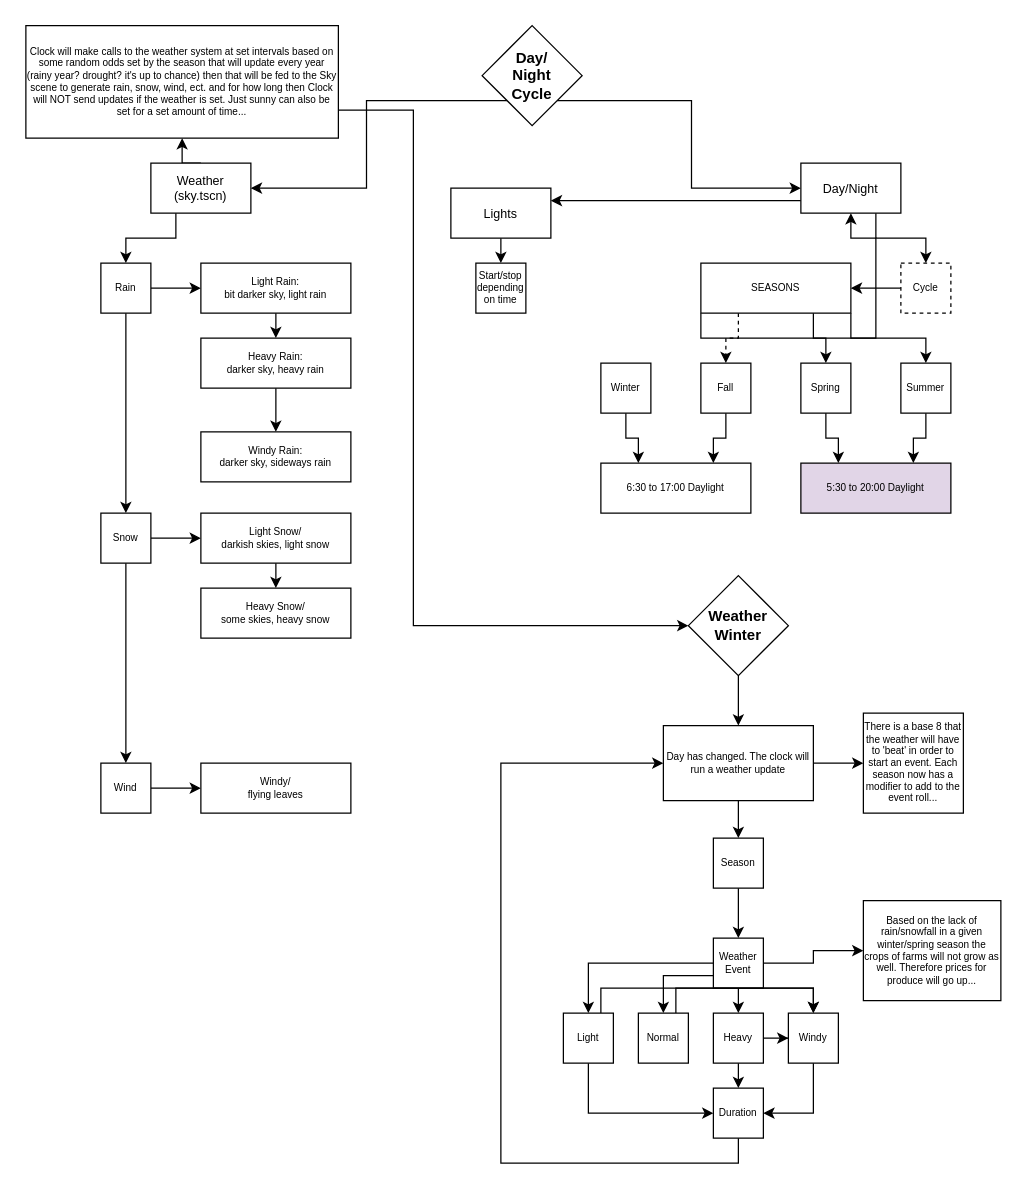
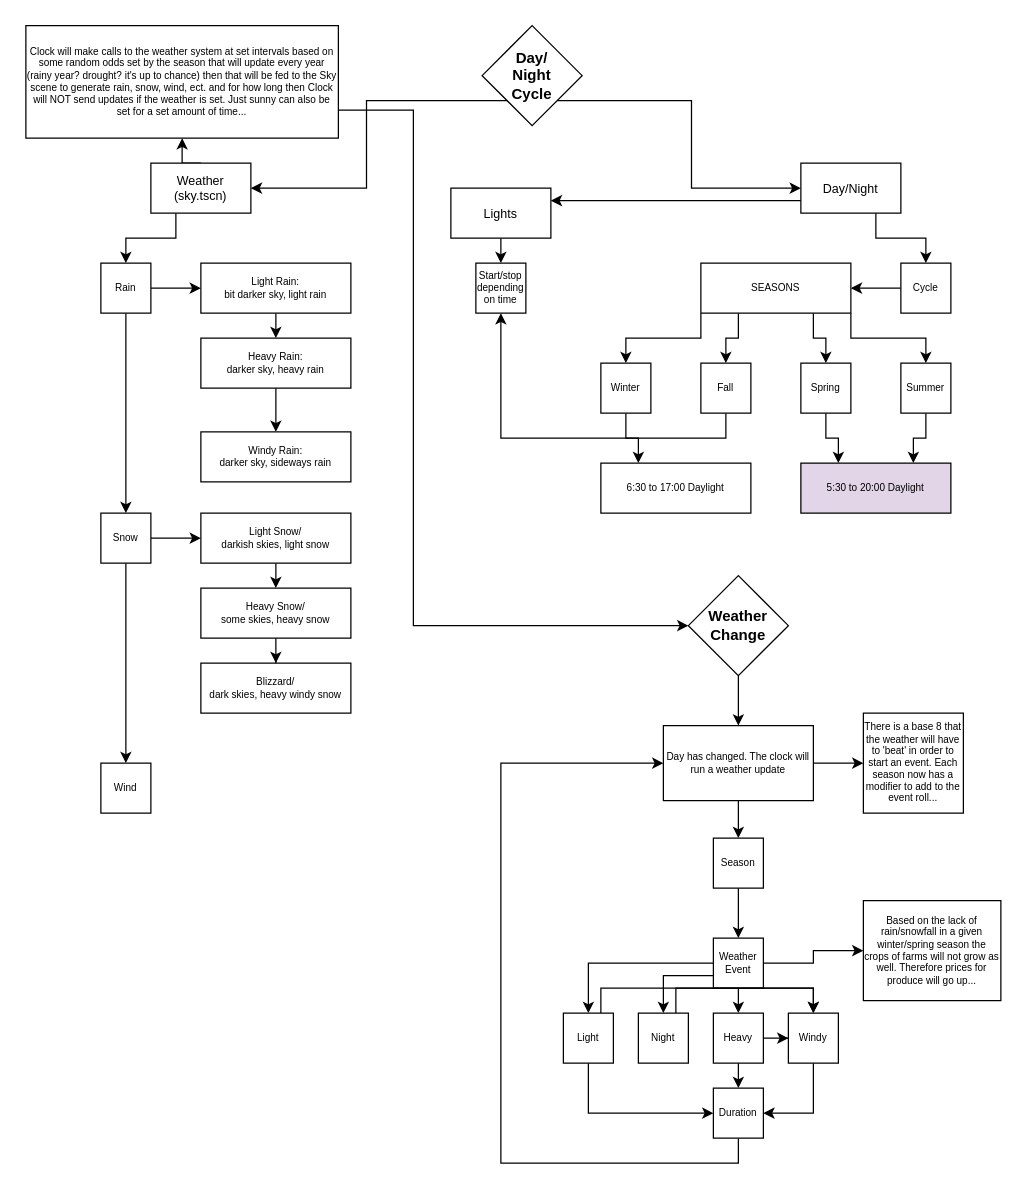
  <mxCell id="0" />
  <mxCell id="1" parent="0" />
  <mxCell id="2" style="edgeStyle=orthogonalEdgeStyle;rounded=0;orthogonalLoop=1;jettySize=auto;html=1;exitX=0;exitY=1;exitDx=0;exitDy=0;entryX=1;entryY=0.5;entryDx=0;entryDy=0;" parent="1" source="4" target="7" edge="1"><mxGeometry relative="1" as="geometry" /></mxCell>
  <mxCell id="3" style="edgeStyle=orthogonalEdgeStyle;rounded=0;orthogonalLoop=1;jettySize=auto;html=1;exitX=1;exitY=1;exitDx=0;exitDy=0;entryX=0;entryY=0.5;entryDx=0;entryDy=0;" parent="1" source="4" target="10" edge="1"><mxGeometry relative="1" as="geometry" /></mxCell>
  <mxCell id="4" value="Day/&lt;br&gt;Night&lt;br&gt;Cycle" style="rhombus;whiteSpace=wrap;html=1;fontStyle=1" parent="1" vertex="1"><mxGeometry x="385" y="20" width="80" height="80" as="geometry" /></mxCell>
  <mxCell id="5" style="edgeStyle=orthogonalEdgeStyle;rounded=0;orthogonalLoop=1;jettySize=auto;html=1;exitX=0.25;exitY=1;exitDx=0;exitDy=0;entryX=0.5;entryY=0;entryDx=0;entryDy=0;" parent="1" source="7" target="13" edge="1"><mxGeometry relative="1" as="geometry" /></mxCell>
  <mxCell id="6" style="edgeStyle=orthogonalEdgeStyle;rounded=0;orthogonalLoop=1;jettySize=auto;html=1;exitX=0.5;exitY=0;exitDx=0;exitDy=0;entryX=0.5;entryY=1;entryDx=0;entryDy=0;" parent="1" source="7" target="53" edge="1"><mxGeometry relative="1" as="geometry" /></mxCell>
  <mxCell id="7" value="Weather&lt;br&gt;(sky.tscn)" style="rounded=0;whiteSpace=wrap;html=1;fontSize=10;" parent="1" vertex="1"><mxGeometry x="120" y="130" width="80" height="40" as="geometry" /></mxCell>
  <mxCell id="8" style="edgeStyle=orthogonalEdgeStyle;rounded=0;orthogonalLoop=1;jettySize=auto;html=1;exitX=0.75;exitY=1;exitDx=0;exitDy=0;" parent="1" source="10" target="28" edge="1"><mxGeometry relative="1" as="geometry" /></mxCell>
  <mxCell id="9" style="edgeStyle=orthogonalEdgeStyle;rounded=0;orthogonalLoop=1;jettySize=auto;html=1;exitX=0;exitY=0.75;exitDx=0;exitDy=0;entryX=1;entryY=0.25;entryDx=0;entryDy=0;" parent="1" source="10" target="48" edge="1"><mxGeometry relative="1" as="geometry" /></mxCell>
  <mxCell id="10" value="Day/Night" style="rounded=0;whiteSpace=wrap;html=1;fontSize=10;" parent="1" vertex="1"><mxGeometry x="640" y="130" width="80" height="40" as="geometry" /></mxCell>
  <mxCell id="11" style="edgeStyle=orthogonalEdgeStyle;rounded=0;orthogonalLoop=1;jettySize=auto;html=1;entryX=0;entryY=0.5;entryDx=0;entryDy=0;" parent="1" source="13" target="15" edge="1"><mxGeometry relative="1" as="geometry" /></mxCell>
  <mxCell id="12" style="edgeStyle=orthogonalEdgeStyle;rounded=0;orthogonalLoop=1;jettySize=auto;html=1;exitX=0.5;exitY=1;exitDx=0;exitDy=0;entryX=0.5;entryY=0;entryDx=0;entryDy=0;" parent="1" source="13" target="18" edge="1"><mxGeometry relative="1" as="geometry" /></mxCell>
  <mxCell id="13" value="Rain" style="rounded=0;whiteSpace=wrap;html=1;fontSize=8;" parent="1" vertex="1"><mxGeometry x="80" y="210" width="40" height="40" as="geometry" /></mxCell>
  <mxCell id="14" style="edgeStyle=orthogonalEdgeStyle;rounded=0;orthogonalLoop=1;jettySize=auto;html=1;exitX=0.5;exitY=1;exitDx=0;exitDy=0;entryX=0.5;entryY=0;entryDx=0;entryDy=0;" parent="1" source="15" target="22" edge="1"><mxGeometry relative="1" as="geometry" /></mxCell>
  <mxCell id="15" value="Light Rain:&lt;br&gt;bit darker sky, light rain" style="rounded=0;whiteSpace=wrap;html=1;fontSize=8;" parent="1" vertex="1"><mxGeometry x="160" y="210" width="120" height="40" as="geometry" /></mxCell>
  <mxCell id="16" style="edgeStyle=orthogonalEdgeStyle;rounded=0;orthogonalLoop=1;jettySize=auto;html=1;exitX=1;exitY=0.5;exitDx=0;exitDy=0;entryX=0;entryY=0.5;entryDx=0;entryDy=0;" parent="1" source="18" target="20" edge="1"><mxGeometry relative="1" as="geometry" /></mxCell>
  <mxCell id="17" style="edgeStyle=orthogonalEdgeStyle;rounded=0;orthogonalLoop=1;jettySize=auto;html=1;exitX=0.5;exitY=1;exitDx=0;exitDy=0;entryX=0.5;entryY=0;entryDx=0;entryDy=0;" parent="1" source="18" target="45" edge="1"><mxGeometry relative="1" as="geometry" /></mxCell>
  <mxCell id="18" value="Snow" style="rounded=0;whiteSpace=wrap;html=1;fontSize=8;" parent="1" vertex="1"><mxGeometry x="80" y="410" width="40" height="40" as="geometry" /></mxCell>
  <mxCell id="19" style="edgeStyle=orthogonalEdgeStyle;rounded=0;orthogonalLoop=1;jettySize=auto;html=1;exitX=0.5;exitY=1;exitDx=0;exitDy=0;entryX=0.5;entryY=0;entryDx=0;entryDy=0;" parent="1" source="20" target="25" edge="1"><mxGeometry relative="1" as="geometry" /></mxCell>
  <mxCell id="20" value="Light Snow/&lt;div&gt;darkish skies, light snow&lt;/div&gt;" style="rounded=0;whiteSpace=wrap;html=1;fontSize=8;" parent="1" vertex="1"><mxGeometry x="160" y="410" width="120" height="40" as="geometry" /></mxCell>
  <mxCell id="21" style="edgeStyle=orthogonalEdgeStyle;rounded=0;orthogonalLoop=1;jettySize=auto;html=1;exitX=0.5;exitY=1;exitDx=0;exitDy=0;entryX=0.5;entryY=0;entryDx=0;entryDy=0;" parent="1" source="22" target="23" edge="1"><mxGeometry relative="1" as="geometry" /></mxCell>
  <mxCell id="22" value="Heavy Rain:&lt;br&gt;darker sky, heavy rain" style="rounded=0;whiteSpace=wrap;html=1;fontSize=8;" parent="1" vertex="1"><mxGeometry x="160" y="270" width="120" height="40" as="geometry" /></mxCell>
  <mxCell id="23" value="Windy Rain:&lt;br&gt;darker sky, sideways rain" style="rounded=0;whiteSpace=wrap;html=1;fontSize=8;" parent="1" vertex="1"><mxGeometry x="160" y="345" width="120" height="40" as="geometry" /></mxCell>
+ <mxCell id="24" style="edgeStyle=orthogonalEdgeStyle;rounded=0;orthogonalLoop=1;jettySize=auto;html=1;entryX=0.5;entryY=0;entryDx=0;entryDy=0;" parent="1" source="25" target="26" edge="1"><mxGeometry relative="1" as="geometry" /></mxCell>
  <mxCell id="25" value="Heavy Snow/&lt;div&gt;some skies, heavy snow&lt;/div&gt;" style="rounded=0;whiteSpace=wrap;html=1;fontSize=8;" parent="1" vertex="1"><mxGeometry x="160" y="470" width="120" height="40" as="geometry" /></mxCell>
+ <mxCell id="26" value="Blizzard/&lt;div&gt;dark skies, heavy windy snow&lt;/div&gt;" style="rounded=0;whiteSpace=wrap;html=1;fontSize=8;" parent="1" vertex="1"><mxGeometry x="160" y="530" width="120" height="40" as="geometry" /></mxCell>
  <mxCell id="27" style="edgeStyle=orthogonalEdgeStyle;rounded=0;orthogonalLoop=1;jettySize=auto;html=1;exitX=0;exitY=0.5;exitDx=0;exitDy=0;entryX=1;entryY=0.5;entryDx=0;entryDy=0;" parent="1" source="28" target="33" edge="1"><mxGeometry relative="1" as="geometry" /></mxCell>
- <mxCell id="28" value="Cycle" style="rounded=0;whiteSpace=wrap;html=1;fontSize=8;dashed=1;" parent="1" vertex="1"><mxGeometry x="720" y="210" width="40" height="40" as="geometry" /></mxCell>
- <mxCell id="29" style="edgeStyle=orthogonalEdgeStyle;rounded=0;orthogonalLoop=1;jettySize=auto;html=1;exitX=0;exitY=1;exitDx=0;exitDy=0;" parent="1" source="33" target="10" edge="1"><mxGeometry relative="1" as="geometry" /></mxCell>
- <mxCell id="30" style="edgeStyle=orthogonalEdgeStyle;rounded=0;orthogonalLoop=1;jettySize=auto;html=1;exitX=0.25;exitY=1;exitDx=0;exitDy=0;entryX=0.5;entryY=0;entryDx=0;entryDy=0;dashed=1;" parent="1" source="33" target="40" edge="1"><mxGeometry relative="1" as="geometry" /></mxCell>
+ <mxCell id="28" value="Cycle" style="rounded=0;whiteSpace=wrap;html=1;fontSize=8;" parent="1" vertex="1"><mxGeometry x="720" y="210" width="40" height="40" as="geometry" /></mxCell>
+ <mxCell id="29" style="edgeStyle=orthogonalEdgeStyle;rounded=0;orthogonalLoop=1;jettySize=auto;html=1;exitX=0;exitY=1;exitDx=0;exitDy=0;entryX=0.5;entryY=0;entryDx=0;entryDy=0;" parent="1" source="33" target="35" edge="1"><mxGeometry relative="1" as="geometry" /></mxCell>
+ <mxCell id="30" style="edgeStyle=orthogonalEdgeStyle;rounded=0;orthogonalLoop=1;jettySize=auto;html=1;exitX=0.25;exitY=1;exitDx=0;exitDy=0;entryX=0.5;entryY=0;entryDx=0;entryDy=0;" parent="1" source="33" target="40" edge="1"><mxGeometry relative="1" as="geometry" /></mxCell>
  <mxCell id="31" style="edgeStyle=orthogonalEdgeStyle;rounded=0;orthogonalLoop=1;jettySize=auto;html=1;exitX=0.75;exitY=1;exitDx=0;exitDy=0;entryX=0.5;entryY=0;entryDx=0;entryDy=0;" parent="1" source="33" target="36" edge="1"><mxGeometry relative="1" as="geometry" /></mxCell>
  <mxCell id="32" style="edgeStyle=orthogonalEdgeStyle;rounded=0;orthogonalLoop=1;jettySize=auto;html=1;exitX=1;exitY=1;exitDx=0;exitDy=0;" parent="1" source="33" target="38" edge="1"><mxGeometry relative="1" as="geometry" /></mxCell>
  <mxCell id="33" value="SEASONS" style="rounded=0;whiteSpace=wrap;html=1;fontSize=8;" parent="1" vertex="1"><mxGeometry x="560" y="210" width="120" height="40" as="geometry" /></mxCell>
  <mxCell id="34" style="edgeStyle=orthogonalEdgeStyle;rounded=0;orthogonalLoop=1;jettySize=auto;html=1;exitX=0.5;exitY=1;exitDx=0;exitDy=0;entryX=0.25;entryY=0;entryDx=0;entryDy=0;" parent="1" source="35" target="41" edge="1"><mxGeometry relative="1" as="geometry" /></mxCell>
  <mxCell id="35" value="Winter" style="rounded=0;whiteSpace=wrap;html=1;fontSize=8;" parent="1" vertex="1"><mxGeometry x="480" y="290" width="40" height="40" as="geometry" /></mxCell>
  <mxCell id="36" value="Spring" style="rounded=0;whiteSpace=wrap;html=1;fontSize=8;" parent="1" vertex="1"><mxGeometry x="640" y="290" width="40" height="40" as="geometry" /></mxCell>
  <mxCell id="37" style="edgeStyle=orthogonalEdgeStyle;rounded=0;orthogonalLoop=1;jettySize=auto;html=1;entryX=0.75;entryY=0;entryDx=0;entryDy=0;" parent="1" source="38" target="42" edge="1"><mxGeometry relative="1" as="geometry" /></mxCell>
  <mxCell id="38" value="Summer" style="rounded=0;whiteSpace=wrap;html=1;fontSize=8;" parent="1" vertex="1"><mxGeometry x="720" y="290" width="40" height="40" as="geometry" /></mxCell>
- <mxCell id="39" style="edgeStyle=orthogonalEdgeStyle;rounded=0;orthogonalLoop=1;jettySize=auto;html=1;exitX=0.5;exitY=1;exitDx=0;exitDy=0;entryX=0.75;entryY=0;entryDx=0;entryDy=0;" parent="1" source="40" target="41" edge="1"><mxGeometry relative="1" as="geometry" /></mxCell>
+ <mxCell id="39" style="edgeStyle=orthogonalEdgeStyle;rounded=0;orthogonalLoop=1;jettySize=auto;html=1;exitX=0.5;exitY=1;exitDx=0;exitDy=0;" parent="1" source="40" target="49" edge="1"><mxGeometry relative="1" as="geometry" /></mxCell>
  <mxCell id="40" value="Fall" style="rounded=0;whiteSpace=wrap;html=1;fontSize=8;" parent="1" vertex="1"><mxGeometry x="560" y="290" width="40" height="40" as="geometry" /></mxCell>
  <mxCell id="41" value="6:30 to 17:00 Daylight" style="rounded=0;whiteSpace=wrap;html=1;fontSize=8;" parent="1" vertex="1"><mxGeometry x="480" y="370" width="120" height="40" as="geometry" /></mxCell>
  <mxCell id="42" value="5:30 to 20:00 Daylight" style="rounded=0;whiteSpace=wrap;html=1;fontSize=8;fillColor=#e1d5e7;" parent="1" vertex="1"><mxGeometry x="640" y="370" width="120" height="40" as="geometry" /></mxCell>
  <mxCell id="43" style="edgeStyle=orthogonalEdgeStyle;rounded=0;orthogonalLoop=1;jettySize=auto;html=1;exitX=0.5;exitY=1;exitDx=0;exitDy=0;entryX=0.25;entryY=0;entryDx=0;entryDy=0;" parent="1" source="36" target="42" edge="1"><mxGeometry relative="1" as="geometry" /></mxCell>
- <mxCell id="44" style="edgeStyle=orthogonalEdgeStyle;rounded=0;orthogonalLoop=1;jettySize=auto;html=1;exitX=1;exitY=0.5;exitDx=0;exitDy=0;entryX=0;entryY=0.5;entryDx=0;entryDy=0;" parent="1" source="45" target="46" edge="1"><mxGeometry relative="1" as="geometry" /></mxCell>
  <mxCell id="45" value="Wind" style="rounded=0;whiteSpace=wrap;html=1;fontSize=8;" parent="1" vertex="1"><mxGeometry x="80" y="610" width="40" height="40" as="geometry" /></mxCell>
- <mxCell id="46" value="Windy/&lt;br&gt;flying leaves" style="rounded=0;whiteSpace=wrap;html=1;fontSize=8;" parent="1" vertex="1"><mxGeometry x="160" y="610" width="120" height="40" as="geometry" /></mxCell>
  <mxCell id="47" style="edgeStyle=orthogonalEdgeStyle;rounded=0;orthogonalLoop=1;jettySize=auto;html=1;exitX=0.5;exitY=1;exitDx=0;exitDy=0;entryX=0.5;entryY=0;entryDx=0;entryDy=0;" parent="1" source="48" target="49" edge="1"><mxGeometry relative="1" as="geometry" /></mxCell>
  <mxCell id="48" value="Lights" style="rounded=0;whiteSpace=wrap;html=1;fontSize=10;" parent="1" vertex="1"><mxGeometry x="360" y="150" width="80" height="40" as="geometry" /></mxCell>
  <mxCell id="49" value="Start/stop&lt;br&gt;depending on time" style="rounded=0;whiteSpace=wrap;html=1;fontSize=8;" parent="1" vertex="1"><mxGeometry x="380" y="210" width="40" height="40" as="geometry" /></mxCell>
  <mxCell id="50" style="edgeStyle=orthogonalEdgeStyle;rounded=0;orthogonalLoop=1;jettySize=auto;html=1;exitX=0.5;exitY=1;exitDx=0;exitDy=0;entryX=0.5;entryY=0;entryDx=0;entryDy=0;" parent="1" source="51" target="56" edge="1"><mxGeometry relative="1" as="geometry" /></mxCell>
- <mxCell id="51" value="Weather&lt;br&gt;Winter" style="rhombus;whiteSpace=wrap;html=1;fontStyle=1" parent="1" vertex="1"><mxGeometry x="550" y="460" width="80" height="80" as="geometry" /></mxCell>
+ <mxCell id="51" value="Weather&lt;br&gt;Change" style="rhombus;whiteSpace=wrap;html=1;fontStyle=1" parent="1" vertex="1"><mxGeometry x="550" y="460" width="80" height="80" as="geometry" /></mxCell>
  <mxCell id="52" style="edgeStyle=orthogonalEdgeStyle;rounded=0;orthogonalLoop=1;jettySize=auto;html=1;exitX=1;exitY=0.75;exitDx=0;exitDy=0;entryX=0;entryY=0.5;entryDx=0;entryDy=0;" parent="1" source="53" target="51" edge="1"><mxGeometry relative="1" as="geometry"><Array as="points"><mxPoint x="330" y="88" /><mxPoint x="330" y="500" /></Array></mxGeometry></mxCell>
  <mxCell id="53" value="Clock will make calls to the weather system at set intervals based on some random odds set by the season that will update every year (rainy year? drought? it's up to chance) then that will be fed to the Sky scene to generate rain, snow, wind, ect. and for how long then Clock will NOT send updates if the weather is set. Just sunny can also be set for a set amount of time..." style="rounded=0;whiteSpace=wrap;html=1;fontSize=8;" parent="1" vertex="1"><mxGeometry x="20" y="20" width="250" height="90" as="geometry" /></mxCell>
  <mxCell id="54" style="edgeStyle=orthogonalEdgeStyle;rounded=0;orthogonalLoop=1;jettySize=auto;html=1;exitX=0.5;exitY=1;exitDx=0;exitDy=0;entryX=0.5;entryY=0;entryDx=0;entryDy=0;" parent="1" source="56" target="58" edge="1"><mxGeometry relative="1" as="geometry" /></mxCell>
  <mxCell id="55" style="edgeStyle=orthogonalEdgeStyle;rounded=0;orthogonalLoop=1;jettySize=auto;html=1;exitX=1;exitY=0.5;exitDx=0;exitDy=0;entryX=0;entryY=0.5;entryDx=0;entryDy=0;" edge="1" parent="1" source="56" target="77"><mxGeometry relative="1" as="geometry" /></mxCell>
  <mxCell id="56" value="Day has changed. The clock will run a weather update" style="rounded=0;whiteSpace=wrap;html=1;fontSize=8;" parent="1" vertex="1"><mxGeometry x="530" y="580" width="120" height="60" as="geometry" /></mxCell>
  <mxCell id="57" style="edgeStyle=orthogonalEdgeStyle;rounded=0;orthogonalLoop=1;jettySize=auto;html=1;exitX=0.5;exitY=1;exitDx=0;exitDy=0;entryX=0.5;entryY=0;entryDx=0;entryDy=0;" parent="1" source="58" target="63" edge="1"><mxGeometry relative="1" as="geometry" /></mxCell>
  <mxCell id="58" value="Season" style="rounded=0;whiteSpace=wrap;html=1;fontSize=8;" parent="1" vertex="1"><mxGeometry x="570" y="670" width="40" height="40" as="geometry" /></mxCell>
  <mxCell id="59" style="edgeStyle=orthogonalEdgeStyle;rounded=0;orthogonalLoop=1;jettySize=auto;html=1;exitX=0.5;exitY=1;exitDx=0;exitDy=0;entryX=0.5;entryY=0;entryDx=0;entryDy=0;" parent="1" source="63" target="69" edge="1"><mxGeometry relative="1" as="geometry" /></mxCell>
  <mxCell id="60" style="edgeStyle=orthogonalEdgeStyle;rounded=0;orthogonalLoop=1;jettySize=auto;html=1;exitX=0;exitY=0.5;exitDx=0;exitDy=0;entryX=0.5;entryY=0;entryDx=0;entryDy=0;" parent="1" source="63" target="66" edge="1"><mxGeometry relative="1" as="geometry" /></mxCell>
  <mxCell id="61" style="edgeStyle=orthogonalEdgeStyle;rounded=0;orthogonalLoop=1;jettySize=auto;html=1;exitX=1;exitY=0.5;exitDx=0;exitDy=0;entryX=0;entryY=0.5;entryDx=0;entryDy=0;" edge="1" parent="1" source="63" target="74"><mxGeometry relative="1" as="geometry" /></mxCell>
  <mxCell id="62" style="edgeStyle=orthogonalEdgeStyle;rounded=0;orthogonalLoop=1;jettySize=auto;html=1;exitX=0;exitY=0.75;exitDx=0;exitDy=0;entryX=0.5;entryY=0;entryDx=0;entryDy=0;" edge="1" parent="1" source="63" target="76"><mxGeometry relative="1" as="geometry" /></mxCell>
  <mxCell id="63" value="Weather&lt;br&gt;Event" style="rounded=0;whiteSpace=wrap;html=1;fontSize=8;" parent="1" vertex="1"><mxGeometry x="570" y="750" width="40" height="40" as="geometry" /></mxCell>
  <mxCell id="64" style="edgeStyle=orthogonalEdgeStyle;rounded=0;orthogonalLoop=1;jettySize=auto;html=1;exitX=0.75;exitY=0;exitDx=0;exitDy=0;entryX=0.5;entryY=0;entryDx=0;entryDy=0;" parent="1" source="66" target="71" edge="1"><mxGeometry relative="1" as="geometry" /></mxCell>
  <mxCell id="65" style="edgeStyle=orthogonalEdgeStyle;rounded=0;orthogonalLoop=1;jettySize=auto;html=1;exitX=0.5;exitY=1;exitDx=0;exitDy=0;entryX=0;entryY=0.5;entryDx=0;entryDy=0;" parent="1" source="66" target="73" edge="1"><mxGeometry relative="1" as="geometry" /></mxCell>
  <mxCell id="66" value="Light" style="rounded=0;whiteSpace=wrap;html=1;fontSize=8;" parent="1" vertex="1"><mxGeometry x="450" y="810" width="40" height="40" as="geometry" /></mxCell>
  <mxCell id="67" style="edgeStyle=orthogonalEdgeStyle;rounded=0;orthogonalLoop=1;jettySize=auto;html=1;" parent="1" source="69" target="71" edge="1"><mxGeometry relative="1" as="geometry" /></mxCell>
  <mxCell id="68" style="edgeStyle=orthogonalEdgeStyle;rounded=0;orthogonalLoop=1;jettySize=auto;html=1;exitX=0.5;exitY=1;exitDx=0;exitDy=0;entryX=0.5;entryY=0;entryDx=0;entryDy=0;" parent="1" source="69" target="73" edge="1"><mxGeometry relative="1" as="geometry" /></mxCell>
  <mxCell id="69" value="Heavy" style="rounded=0;whiteSpace=wrap;html=1;fontSize=8;" parent="1" vertex="1"><mxGeometry x="570" y="810" width="40" height="40" as="geometry" /></mxCell>
  <mxCell id="70" style="edgeStyle=orthogonalEdgeStyle;rounded=0;orthogonalLoop=1;jettySize=auto;html=1;exitX=0.5;exitY=1;exitDx=0;exitDy=0;entryX=1;entryY=0.5;entryDx=0;entryDy=0;" parent="1" source="71" target="73" edge="1"><mxGeometry relative="1" as="geometry" /></mxCell>
  <mxCell id="71" value="Windy" style="rounded=0;whiteSpace=wrap;html=1;fontSize=8;" parent="1" vertex="1"><mxGeometry x="630" y="810" width="40" height="40" as="geometry" /></mxCell>
  <mxCell id="72" style="edgeStyle=orthogonalEdgeStyle;rounded=0;orthogonalLoop=1;jettySize=auto;html=1;exitX=0.5;exitY=1;exitDx=0;exitDy=0;entryX=0;entryY=0.5;entryDx=0;entryDy=0;" parent="1" source="73" target="56" edge="1"><mxGeometry relative="1" as="geometry"><Array as="points"><mxPoint x="590" y="930" /><mxPoint x="400" y="930" /><mxPoint x="400" y="610" /></Array></mxGeometry></mxCell>
  <mxCell id="73" value="Duration" style="rounded=0;whiteSpace=wrap;html=1;fontSize=8;" parent="1" vertex="1"><mxGeometry x="570" y="870" width="40" height="40" as="geometry" /></mxCell>
  <mxCell id="74" value="Based on the lack of rain/snowfall in a given winter/spring season the crops of farms will not grow as well. Therefore prices for produce will go up..." style="rounded=0;whiteSpace=wrap;html=1;fontSize=8;" vertex="1" parent="1"><mxGeometry x="690" y="720" width="110" height="80" as="geometry" /></mxCell>
  <mxCell id="75" style="edgeStyle=orthogonalEdgeStyle;rounded=0;orthogonalLoop=1;jettySize=auto;html=1;exitX=0.75;exitY=0;exitDx=0;exitDy=0;entryX=0.5;entryY=0;entryDx=0;entryDy=0;" edge="1" parent="1" source="76" target="71"><mxGeometry relative="1" as="geometry" /></mxCell>
- <mxCell id="76" value="Normal" style="rounded=0;whiteSpace=wrap;html=1;fontSize=8;" vertex="1" parent="1"><mxGeometry x="510" y="810" width="40" height="40" as="geometry" /></mxCell>
+ <mxCell id="76" value="Night" style="rounded=0;whiteSpace=wrap;html=1;fontSize=8;" vertex="1" parent="1"><mxGeometry x="510" y="810" width="40" height="40" as="geometry" /></mxCell>
  <mxCell id="77" value="There is a base 8 that the weather will have to 'beat' in order to start an event. Each season now has a modifier to add to the event roll..." style="rounded=0;whiteSpace=wrap;html=1;fontSize=8;" vertex="1" parent="1"><mxGeometry x="690" y="570" width="80" height="80" as="geometry" /></mxCell>
